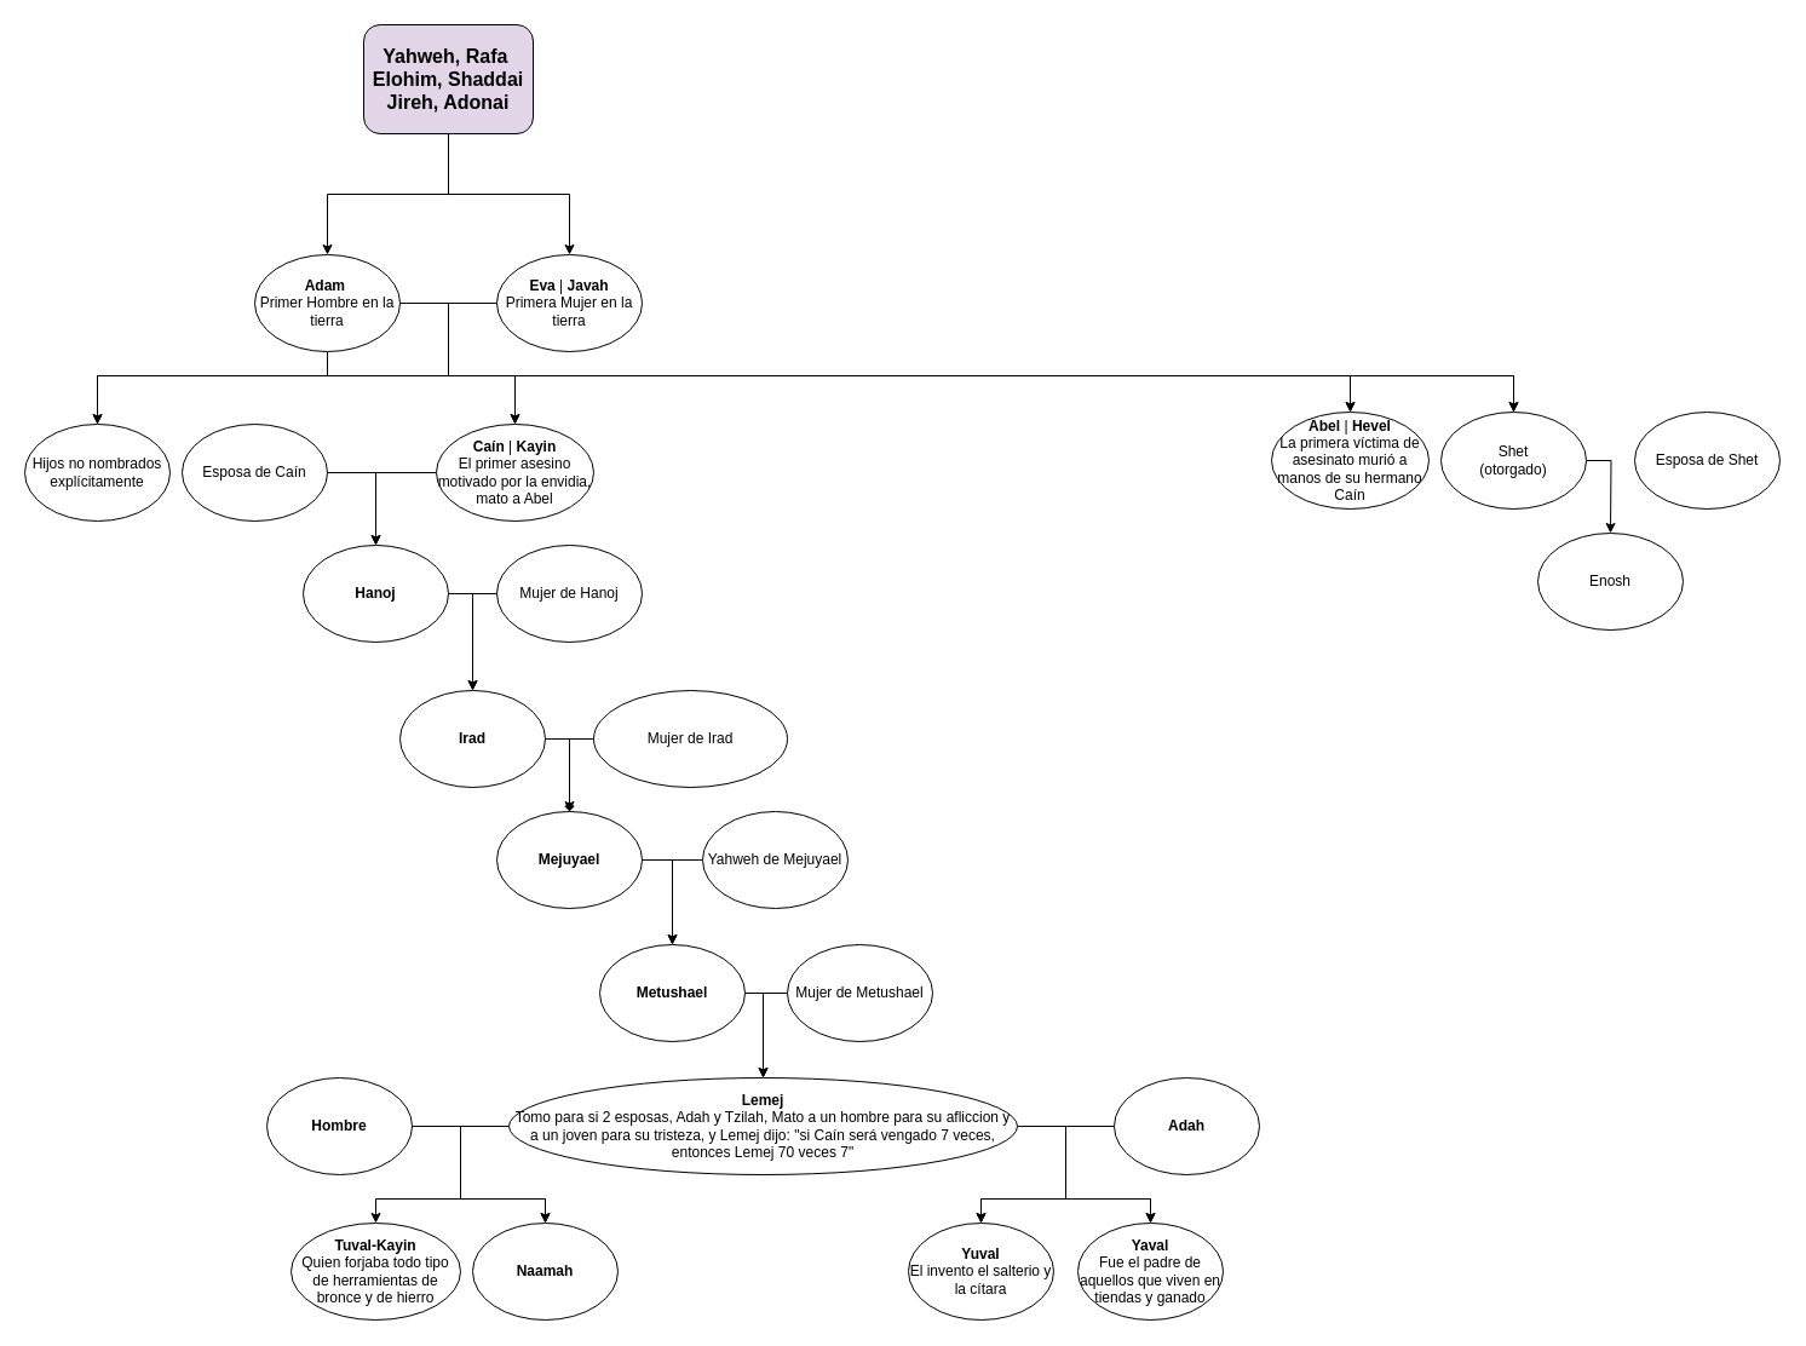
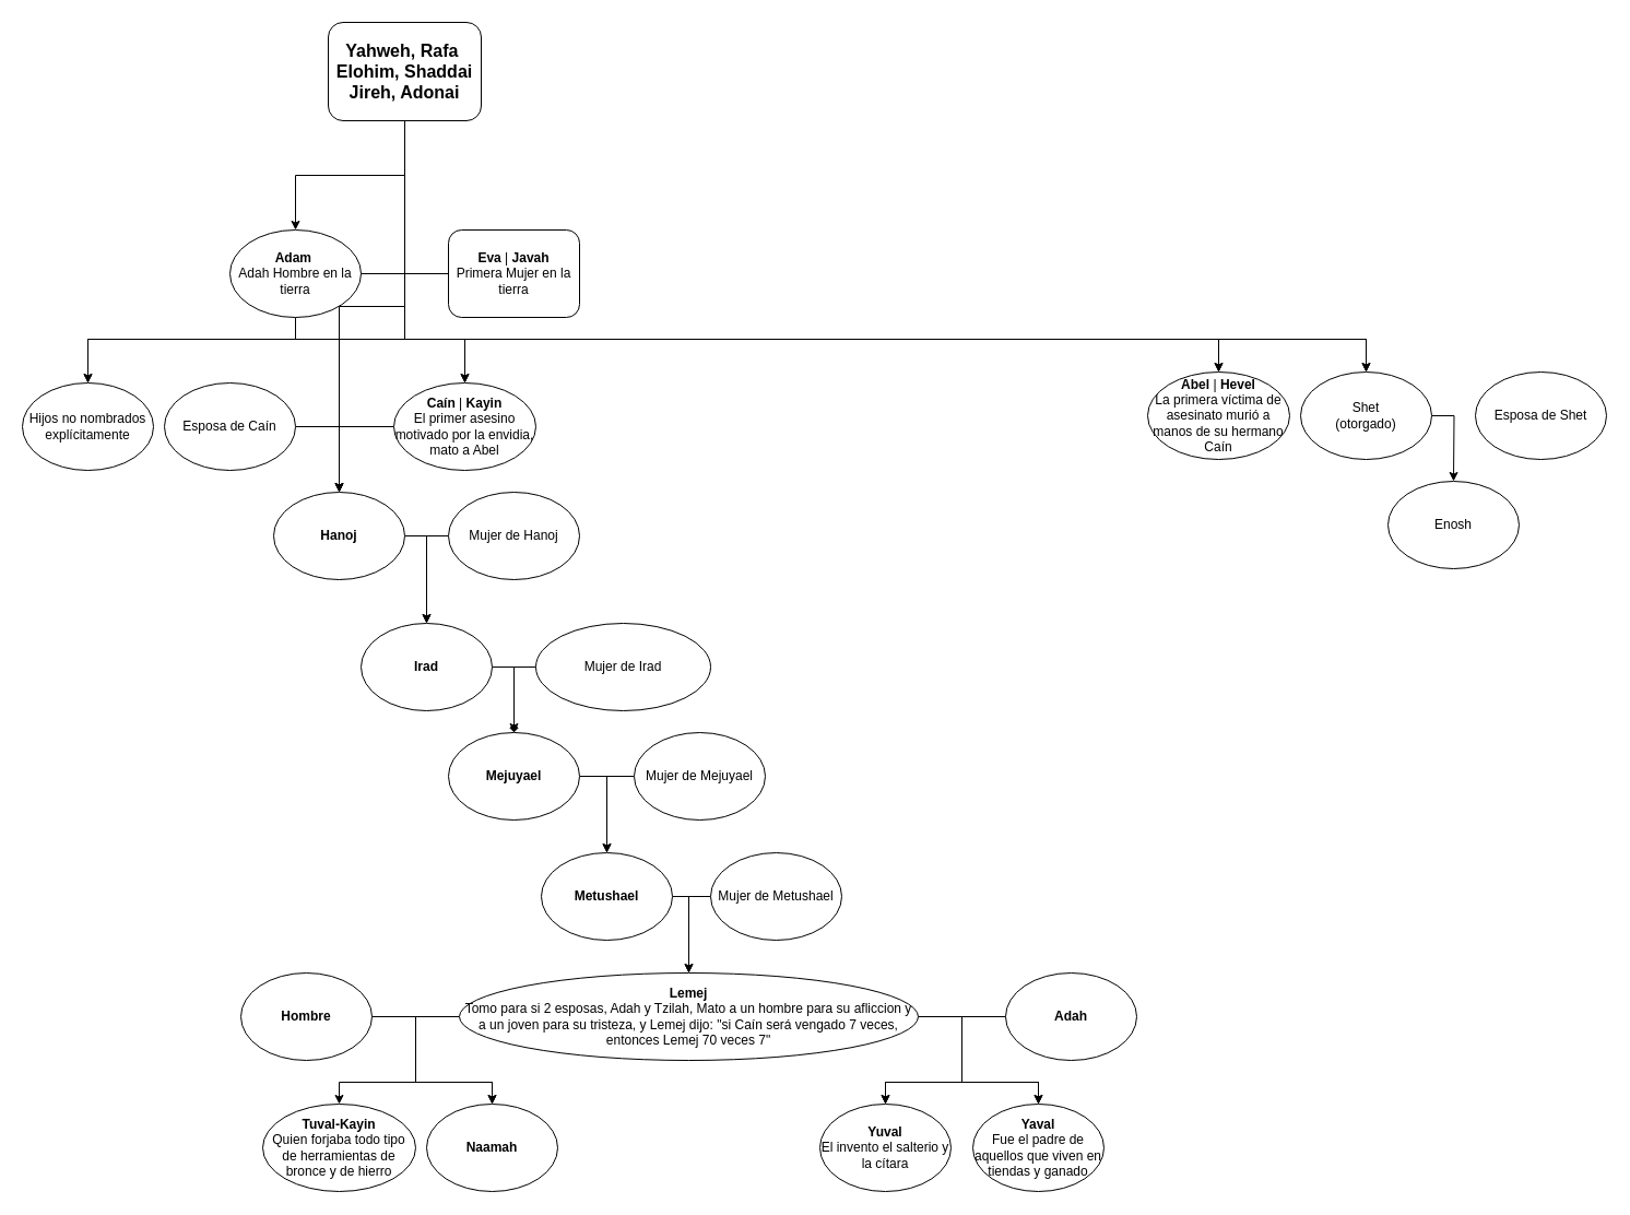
  <mxCell id="0" />
  <mxCell id="1" parent="0" />
  <mxCell id="2" style="edgeStyle=orthogonalEdgeStyle;rounded=0;orthogonalLoop=1;jettySize=auto;html=1;entryX=0.5;entryY=0;entryDx=0;entryDy=0;" edge="1" parent="1" source="6" target="15"><mxGeometry relative="1" as="geometry"><Array as="points"><mxPoint x="370" y="250" /><mxPoint x="370" y="310" /><mxPoint x="80" y="310" /></Array></mxGeometry></mxCell>
  <mxCell id="3" style="edgeStyle=orthogonalEdgeStyle;rounded=0;orthogonalLoop=1;jettySize=auto;html=1;entryX=0.5;entryY=0;entryDx=0;entryDy=0;" edge="1" parent="1" source="6" target="17"><mxGeometry relative="1" as="geometry"><Array as="points"><mxPoint x="370" y="250" /><mxPoint x="370" y="310" /><mxPoint x="425" y="310" /></Array></mxGeometry></mxCell>
  <mxCell id="4" style="edgeStyle=orthogonalEdgeStyle;rounded=0;orthogonalLoop=1;jettySize=auto;html=1;" edge="1" parent="1" source="6" target="18"><mxGeometry relative="1" as="geometry"><Array as="points"><mxPoint x="370" y="250" /><mxPoint x="370" y="310" /><mxPoint x="1115" y="310" /></Array></mxGeometry></mxCell>
  <mxCell id="5" style="edgeStyle=orthogonalEdgeStyle;rounded=0;orthogonalLoop=1;jettySize=auto;html=1;entryX=0.5;entryY=0;entryDx=0;entryDy=0;" edge="1" parent="1" source="6" target="52"><mxGeometry relative="1" as="geometry"><Array as="points"><mxPoint x="270" y="310" /><mxPoint x="1250" y="310" /></Array></mxGeometry></mxCell>
- <mxCell id="6" value="&lt;b&gt;Adam&amp;nbsp;&lt;/b&gt;&lt;div&gt;Primer Hombre en la tierra&lt;/div&gt;" style="ellipse;whiteSpace=wrap;html=1;" vertex="1" parent="1"><mxGeometry x="210" y="210" width="120" height="80" as="geometry" /></mxCell>
+ <mxCell id="6" value="&lt;b&gt;Adam&amp;nbsp;&lt;/b&gt;&lt;div&gt;Adah Hombre en la tierra&lt;/div&gt;" style="ellipse;whiteSpace=wrap;html=1;" vertex="1" parent="1"><mxGeometry x="210" y="210" width="120" height="80" as="geometry" /></mxCell>
  <mxCell id="7" style="edgeStyle=orthogonalEdgeStyle;rounded=0;orthogonalLoop=1;jettySize=auto;html=1;" edge="1" parent="1" source="11" target="15"><mxGeometry relative="1" as="geometry"><Array as="points"><mxPoint x="370" y="250" /><mxPoint x="370" y="310" /><mxPoint x="80" y="310" /></Array></mxGeometry></mxCell>
  <mxCell id="8" style="edgeStyle=orthogonalEdgeStyle;rounded=0;orthogonalLoop=1;jettySize=auto;html=1;entryX=0.5;entryY=0;entryDx=0;entryDy=0;" edge="1" parent="1" source="11" target="17"><mxGeometry relative="1" as="geometry"><Array as="points"><mxPoint x="370" y="250" /><mxPoint x="370" y="310" /><mxPoint x="425" y="310" /></Array></mxGeometry></mxCell>
  <mxCell id="9" style="edgeStyle=orthogonalEdgeStyle;rounded=0;orthogonalLoop=1;jettySize=auto;html=1;entryX=0.5;entryY=0;entryDx=0;entryDy=0;" edge="1" parent="1" source="11" target="18"><mxGeometry relative="1" as="geometry"><Array as="points"><mxPoint x="370" y="250" /><mxPoint x="370" y="310" /><mxPoint x="1115" y="310" /></Array></mxGeometry></mxCell>
  <mxCell id="10" style="edgeStyle=orthogonalEdgeStyle;rounded=0;orthogonalLoop=1;jettySize=auto;html=1;" edge="1" parent="1" source="11" target="52"><mxGeometry relative="1" as="geometry"><Array as="points"><mxPoint x="370" y="250" /><mxPoint x="370" y="310" /><mxPoint x="1250" y="310" /></Array></mxGeometry></mxCell>
- <mxCell id="11" value="&lt;b&gt;Eva&lt;/b&gt; | &lt;b&gt;Javah&lt;/b&gt;&lt;div&gt;Primera Mujer en la tierra&lt;/div&gt;" style="ellipse;whiteSpace=wrap;html=1;" vertex="1" parent="1"><mxGeometry x="410" y="210" width="120" height="80" as="geometry" /></mxCell>
+ <mxCell id="11" value="&lt;b&gt;Eva&lt;/b&gt; | &lt;b&gt;Javah&lt;/b&gt;&lt;div&gt;Primera Mujer en la tierra&lt;/div&gt;" style="whiteSpace=wrap;html=1;rounded=1;" vertex="1" parent="1"><mxGeometry x="410" y="210" width="120" height="80" as="geometry" /></mxCell>
  <mxCell id="12" style="edgeStyle=orthogonalEdgeStyle;rounded=0;orthogonalLoop=1;jettySize=auto;html=1;entryX=0.5;entryY=0;entryDx=0;entryDy=0;" edge="1" parent="1" source="14" target="6"><mxGeometry relative="1" as="geometry" /></mxCell>
- <mxCell id="13" style="edgeStyle=orthogonalEdgeStyle;rounded=0;orthogonalLoop=1;jettySize=auto;html=1;entryX=0.5;entryY=0;entryDx=0;entryDy=0;" edge="1" parent="1" source="14" target="11"><mxGeometry relative="1" as="geometry" /></mxCell>
- <mxCell id="14" value="&lt;div&gt;&lt;font style=&quot;font-size: 16px;&quot;&gt;&lt;b&gt;Yahweh, Rafa&amp;nbsp;&lt;/b&gt;&lt;/font&gt;&lt;/div&gt;&lt;div&gt;&lt;font size=&quot;3&quot; style=&quot;&quot;&gt;&lt;b&gt;Elohim, Shaddai&lt;/b&gt;&lt;/font&gt;&lt;/div&gt;&lt;div&gt;&lt;font size=&quot;3&quot; style=&quot;&quot;&gt;&lt;b&gt;Jireh, Adonai&lt;/b&gt;&lt;/font&gt;&lt;/div&gt;" style="rounded=1;whiteSpace=wrap;html=1;fillColor=#e1d5e7;" vertex="1" parent="1"><mxGeometry x="300" width="140" height="90" as="geometry" y="20" /></mxCell>
+ <mxCell id="13" style="edgeStyle=orthogonalEdgeStyle;rounded=0;orthogonalLoop=1;jettySize=auto;html=1;" edge="1" parent="1" source="14" target="22"><mxGeometry relative="1" as="geometry" /></mxCell>
+ <mxCell id="14" value="&lt;div&gt;&lt;font style=&quot;font-size: 16px;&quot;&gt;&lt;b&gt;Yahweh, Rafa&amp;nbsp;&lt;/b&gt;&lt;/font&gt;&lt;/div&gt;&lt;div&gt;&lt;font size=&quot;3&quot; style=&quot;&quot;&gt;&lt;b&gt;Elohim, Shaddai&lt;/b&gt;&lt;/font&gt;&lt;/div&gt;&lt;div&gt;&lt;font size=&quot;3&quot; style=&quot;&quot;&gt;&lt;b&gt;Jireh, Adonai&lt;/b&gt;&lt;/font&gt;&lt;/div&gt;" style="rounded=1;whiteSpace=wrap;html=1;" vertex="1" parent="1"><mxGeometry x="300" width="140" height="90" as="geometry" y="20" /></mxCell>
  <mxCell id="15" value="Hijos no nombrados explícitamente" style="ellipse;whiteSpace=wrap;html=1;" vertex="1" parent="1"><mxGeometry x="20" y="350" width="120" height="80" as="geometry" /></mxCell>
  <mxCell id="16" style="edgeStyle=orthogonalEdgeStyle;rounded=0;orthogonalLoop=1;jettySize=auto;html=1;" edge="1" parent="1" source="17" target="22"><mxGeometry relative="1" as="geometry"><mxPoint x="300" y="460" as="targetPoint" /><Array as="points"><mxPoint x="310" y="390" /></Array></mxGeometry></mxCell>
  <mxCell id="17" value="&lt;b&gt;Caín&lt;/b&gt; | &lt;b&gt;Kayin&lt;/b&gt;&lt;div&gt;El primer asesino motivado por la envidia, mato a Abel&lt;/div&gt;" style="ellipse;whiteSpace=wrap;html=1;" vertex="1" parent="1"><mxGeometry x="360" y="350" width="130" height="80" as="geometry" /></mxCell>
  <mxCell id="18" value="&lt;b&gt;Abel&lt;/b&gt; | &lt;b&gt;Hevel&lt;/b&gt;&lt;div&gt;La primera víctima de asesinato murió a manos de su hermano Caín&lt;/div&gt;" style="ellipse;whiteSpace=wrap;html=1;" vertex="1" parent="1"><mxGeometry x="1050" y="340" width="130" height="80" as="geometry" /></mxCell>
  <mxCell id="19" style="edgeStyle=orthogonalEdgeStyle;rounded=0;orthogonalLoop=1;jettySize=auto;html=1;entryX=0.5;entryY=0;entryDx=0;entryDy=0;" edge="1" parent="1" source="20" target="22"><mxGeometry relative="1" as="geometry"><Array as="points"><mxPoint x="310" y="390" /></Array></mxGeometry></mxCell>
  <mxCell id="20" value="Esposa de Caín" style="ellipse;whiteSpace=wrap;html=1;" vertex="1" parent="1"><mxGeometry x="150" y="350" width="120" height="80" as="geometry" /></mxCell>
  <mxCell id="21" style="edgeStyle=orthogonalEdgeStyle;rounded=0;orthogonalLoop=1;jettySize=auto;html=1;entryX=0.5;entryY=0;entryDx=0;entryDy=0;" edge="1" parent="1" source="22" target="26"><mxGeometry relative="1" as="geometry"><mxPoint x="390" y="570" as="targetPoint" /><Array as="points"><mxPoint x="390" y="490" /></Array></mxGeometry></mxCell>
  <mxCell id="22" value="&lt;b&gt;Hanoj&lt;/b&gt;" style="ellipse;whiteSpace=wrap;html=1;" vertex="1" parent="1"><mxGeometry x="250" y="450" width="120" height="80" as="geometry" /></mxCell>
  <mxCell id="23" style="edgeStyle=orthogonalEdgeStyle;rounded=0;orthogonalLoop=1;jettySize=auto;html=1;entryX=0.5;entryY=0;entryDx=0;entryDy=0;" edge="1" parent="1" source="24" target="26"><mxGeometry relative="1" as="geometry"><mxPoint x="390" y="570" as="targetPoint" /><Array as="points"><mxPoint x="390" y="490" /></Array></mxGeometry></mxCell>
  <mxCell id="24" value="Mujer de Hanoj" style="ellipse;whiteSpace=wrap;html=1;" vertex="1" parent="1"><mxGeometry x="410" y="450" width="120" height="80" as="geometry" /></mxCell>
  <mxCell id="25" style="edgeStyle=orthogonalEdgeStyle;rounded=0;orthogonalLoop=1;jettySize=auto;html=1;entryX=0.5;entryY=0;entryDx=0;entryDy=0;endArrow=diamond;" edge="1" parent="1" source="26" target="30"><mxGeometry relative="1" as="geometry"><mxPoint x="470" y="660" as="targetPoint" /><Array as="points"><mxPoint x="470" y="610" /></Array></mxGeometry></mxCell>
  <mxCell id="26" value="&lt;b&gt;Irad&lt;/b&gt;" style="ellipse;whiteSpace=wrap;html=1;" vertex="1" parent="1"><mxGeometry x="330" y="570" width="120" height="80" as="geometry" /></mxCell>
  <mxCell id="27" style="edgeStyle=orthogonalEdgeStyle;rounded=0;orthogonalLoop=1;jettySize=auto;html=1;entryX=0.5;entryY=0;entryDx=0;entryDy=0;" edge="1" parent="1" source="28" target="30"><mxGeometry relative="1" as="geometry"><Array as="points"><mxPoint x="470" y="610" /></Array></mxGeometry></mxCell>
  <mxCell id="28" value="Mujer de Irad" style="ellipse;whiteSpace=wrap;html=1;" vertex="1" parent="1"><mxGeometry x="490" y="570" width="160" height="80" as="geometry" /></mxCell>
  <mxCell id="29" style="edgeStyle=orthogonalEdgeStyle;rounded=0;orthogonalLoop=1;jettySize=auto;html=1;" edge="1" parent="1" source="30" target="32"><mxGeometry relative="1" as="geometry"><Array as="points"><mxPoint x="555" y="710" /></Array></mxGeometry></mxCell>
  <mxCell id="30" value="&lt;b&gt;Mejuyael&lt;/b&gt;" style="ellipse;whiteSpace=wrap;html=1;" vertex="1" parent="1"><mxGeometry x="410" y="670" width="120" height="80" as="geometry" /></mxCell>
  <mxCell id="31" style="edgeStyle=orthogonalEdgeStyle;rounded=0;orthogonalLoop=1;jettySize=auto;html=1;entryX=0.5;entryY=0;entryDx=0;entryDy=0;" edge="1" parent="1" source="32" target="36"><mxGeometry relative="1" as="geometry"><Array as="points"><mxPoint x="630" y="820" /><mxPoint x="630" y="880" /></Array></mxGeometry></mxCell>
  <mxCell id="32" value="&lt;b&gt;Metushael&lt;/b&gt;" style="ellipse;whiteSpace=wrap;html=1;" vertex="1" parent="1"><mxGeometry x="495" y="780" width="120" height="80" as="geometry" /></mxCell>
  <mxCell id="33" style="edgeStyle=orthogonalEdgeStyle;rounded=0;orthogonalLoop=1;jettySize=auto;html=1;entryX=0.5;entryY=0;entryDx=0;entryDy=0;" edge="1" parent="1" source="36" target="48"><mxGeometry relative="1" as="geometry"><Array as="points"><mxPoint x="880" y="930" /><mxPoint x="880" y="990" /><mxPoint x="810" y="990" /></Array></mxGeometry></mxCell>
  <mxCell id="34" style="edgeStyle=orthogonalEdgeStyle;rounded=0;orthogonalLoop=1;jettySize=auto;html=1;" edge="1" parent="1" source="36" target="47"><mxGeometry relative="1" as="geometry"><Array as="points"><mxPoint x="880" y="930" /><mxPoint x="880" y="990" /><mxPoint x="950" y="990" /></Array></mxGeometry></mxCell>
  <mxCell id="35" style="edgeStyle=orthogonalEdgeStyle;rounded=0;orthogonalLoop=1;jettySize=auto;html=1;" edge="1" parent="1" source="36" target="50"><mxGeometry relative="1" as="geometry"><Array as="points"><mxPoint x="380" y="930" /><mxPoint x="380" y="990" /><mxPoint x="450" y="990" /></Array></mxGeometry></mxCell>
  <mxCell id="36" value="&lt;b&gt;Lemej&lt;/b&gt;&lt;div&gt;Tomo para si 2 esposas, Adah y Tzilah, Mato a un hombre para su afliccion y a un joven para su tristeza, y Lemej dijo: &quot;si Caín será vengado 7 veces, entonces Lemej 70 veces 7&quot;&lt;/div&gt;" style="ellipse;whiteSpace=wrap;html=1;" vertex="1" parent="1"><mxGeometry x="420" y="890" width="420" height="80" as="geometry" /></mxCell>
  <mxCell id="37" style="edgeStyle=orthogonalEdgeStyle;rounded=0;orthogonalLoop=1;jettySize=auto;html=1;entryX=0.5;entryY=0;entryDx=0;entryDy=0;" edge="1" parent="1" source="39" target="48"><mxGeometry relative="1" as="geometry"><Array as="points"><mxPoint x="880" y="930" /><mxPoint x="880" y="990" /><mxPoint x="810" y="990" /></Array></mxGeometry></mxCell>
  <mxCell id="38" style="edgeStyle=orthogonalEdgeStyle;rounded=0;orthogonalLoop=1;jettySize=auto;html=1;" edge="1" parent="1" source="39" target="47"><mxGeometry relative="1" as="geometry"><Array as="points"><mxPoint x="880" y="930" /><mxPoint x="880" y="990" /><mxPoint x="950" y="990" /></Array></mxGeometry></mxCell>
  <mxCell id="39" value="&lt;b&gt;Adah&lt;/b&gt;" style="ellipse;whiteSpace=wrap;html=1;" vertex="1" parent="1"><mxGeometry x="920" y="890" width="120" height="80" as="geometry" /></mxCell>
  <mxCell id="40" style="edgeStyle=orthogonalEdgeStyle;rounded=0;orthogonalLoop=1;jettySize=auto;html=1;entryX=0.5;entryY=0;entryDx=0;entryDy=0;" edge="1" parent="1" source="42" target="50"><mxGeometry relative="1" as="geometry"><Array as="points"><mxPoint x="380" y="930" /><mxPoint x="380" y="990" /><mxPoint x="450" y="990" /></Array></mxGeometry></mxCell>
  <mxCell id="41" style="edgeStyle=orthogonalEdgeStyle;rounded=0;orthogonalLoop=1;jettySize=auto;html=1;entryX=0.5;entryY=0;entryDx=0;entryDy=0;" edge="1" parent="1" source="42" target="49"><mxGeometry relative="1" as="geometry"><Array as="points"><mxPoint x="380" y="930" /><mxPoint x="380" y="990" /><mxPoint x="310" y="990" /></Array></mxGeometry></mxCell>
  <mxCell id="42" value="&lt;b&gt;Hombre&lt;/b&gt;" style="ellipse;whiteSpace=wrap;html=1;" vertex="1" parent="1"><mxGeometry x="220" y="890" width="120" height="80" as="geometry" /></mxCell>
  <mxCell id="43" style="edgeStyle=orthogonalEdgeStyle;rounded=0;orthogonalLoop=1;jettySize=auto;html=1;entryX=0.5;entryY=0;entryDx=0;entryDy=0;" edge="1" parent="1" source="44" target="32"><mxGeometry relative="1" as="geometry"><Array as="points"><mxPoint x="555" y="710" /></Array></mxGeometry></mxCell>
- <mxCell id="44" value="Yahweh de Mejuyael" style="ellipse;whiteSpace=wrap;html=1;" vertex="1" parent="1"><mxGeometry x="580" y="670" width="120" height="80" as="geometry" /></mxCell>
+ <mxCell id="44" value="Mujer de Mejuyael" style="ellipse;whiteSpace=wrap;html=1;" vertex="1" parent="1"><mxGeometry x="580" y="670" width="120" height="80" as="geometry" /></mxCell>
  <mxCell id="45" style="edgeStyle=orthogonalEdgeStyle;rounded=0;orthogonalLoop=1;jettySize=auto;html=1;entryX=0.5;entryY=0;entryDx=0;entryDy=0;" edge="1" parent="1" source="46" target="36"><mxGeometry relative="1" as="geometry"><Array as="points"><mxPoint x="630" y="820" /></Array></mxGeometry></mxCell>
  <mxCell id="46" value="Mujer de Metushael" style="ellipse;whiteSpace=wrap;html=1;" vertex="1" parent="1"><mxGeometry x="650" y="780" width="120" height="80" as="geometry" /></mxCell>
  <mxCell id="47" value="&lt;b&gt;Yaval&lt;/b&gt;&lt;div&gt;Fue el padre de aquellos que viven en tiendas y ganado&lt;/div&gt;" style="ellipse;whiteSpace=wrap;html=1;" vertex="1" parent="1"><mxGeometry x="890" y="1010" width="120" height="80" as="geometry" /></mxCell>
  <mxCell id="48" value="&lt;b&gt;Yuval&lt;/b&gt;&lt;div&gt;El invento el salterio y la cítara&lt;/div&gt;" style="ellipse;whiteSpace=wrap;html=1;" vertex="1" parent="1"><mxGeometry x="750" y="1010" width="120" height="80" as="geometry" /></mxCell>
  <mxCell id="49" value="&lt;b&gt;Tuval-Kayin&lt;/b&gt;&lt;div&gt;Quien forjaba todo tipo de herramientas de bronce y de hierro&lt;/div&gt;" style="ellipse;whiteSpace=wrap;html=1;" vertex="1" parent="1"><mxGeometry x="240" y="1010" width="140" height="80" as="geometry" /></mxCell>
  <mxCell id="50" value="&lt;b&gt;Naamah&lt;/b&gt;" style="ellipse;whiteSpace=wrap;html=1;" vertex="1" parent="1"><mxGeometry x="390" y="1010" width="120" height="80" as="geometry" /></mxCell>
  <mxCell id="51" style="edgeStyle=orthogonalEdgeStyle;rounded=0;orthogonalLoop=1;jettySize=auto;html=1;" edge="1" parent="1" source="52"><mxGeometry relative="1" as="geometry"><mxPoint x="1330" y="440" as="targetPoint" /></mxGeometry></mxCell>
  <mxCell id="52" value="Shet&lt;div&gt;(otorgado)&lt;/div&gt;" style="ellipse;whiteSpace=wrap;html=1;" vertex="1" parent="1"><mxGeometry x="1190" y="340" width="120" height="80" as="geometry" /></mxCell>
  <mxCell id="53" value="Enosh" style="ellipse;whiteSpace=wrap;html=1;" vertex="1" parent="1"><mxGeometry x="1270" y="440" width="120" height="80" as="geometry" /></mxCell>
  <mxCell id="54" value="Esposa de Shet" style="ellipse;whiteSpace=wrap;html=1;" vertex="1" parent="1"><mxGeometry x="1350" y="340" width="120" height="80" as="geometry" /></mxCell>
